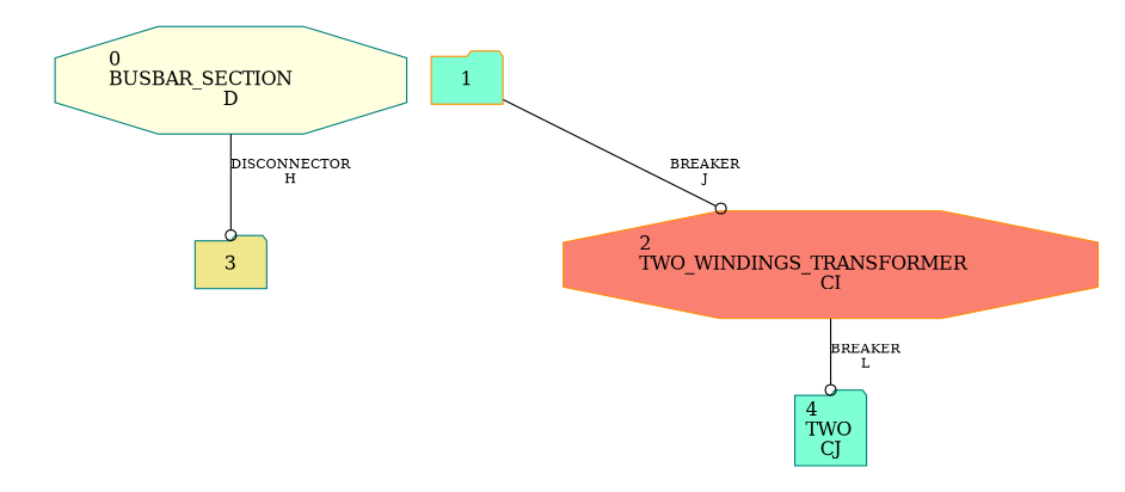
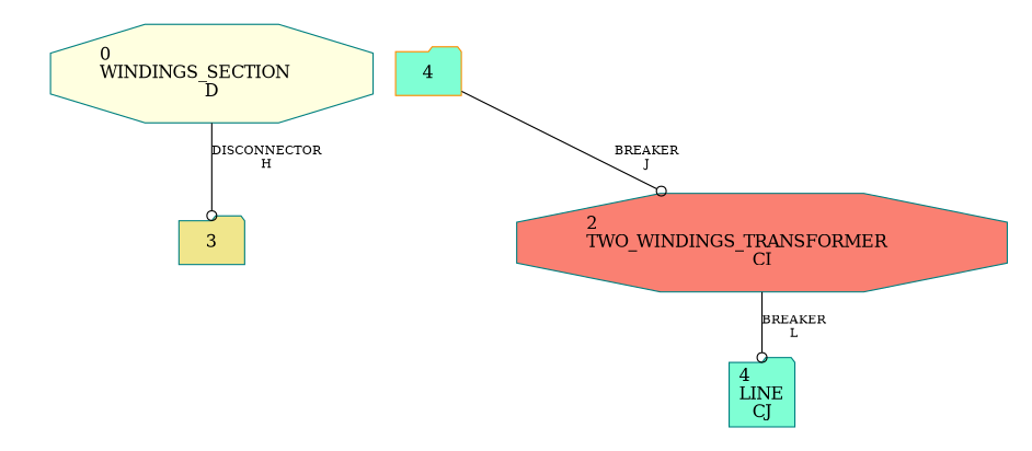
  digraph {
    compound=true
    node [shape=folder style=filled]
    edge [arrowhead=odot fontsize=10 style=solid]
    n1 [color=teal fillcolor=khaki label=3]
-   n2 [color=darkorange fillcolor=aquamarine label=1]
-   n3 [color=teal fillcolor=lightyellow label="0\lBUSBAR_SECTION\lD" shape=octagon]
+   n2 [color=darkorange fillcolor=aquamarine label=4]
+   n3 [color=teal fillcolor=lightyellow label="0\lWINDINGS_SECTION\lD" shape=octagon]
    cluster_c1 [shape=point style=invis]
-   n5 [color=darkorange fillcolor=salmon label="2\lTWO_WINDINGS_TRANSFORMER\lCI" shape=octagon]
+   n5 [color=teal fillcolor=salmon label="2\lTWO_WINDINGS_TRANSFORMER\lCI" shape=octagon]
    cluster_c4 [shape=point style=invis]
-   n7 [color=teal fillcolor=aquamarine label="4\lTWO\lCJ"]
+   n7 [color=teal fillcolor=aquamarine label="4\lLINE\lCJ"]
    cluster_c7 [shape=point style=invis]
    subgraph cluster_1 {
      pencolor=transparent
      n1
      n2
      n3
      cluster_c1
    }
    subgraph cluster_2 {
      pencolor=transparent
      n5
      cluster_c4
    }
    subgraph cluster_3 {
      pencolor=transparent
      n7
      cluster_c7
    }
    n2 -> n5 [label="BREAKER\lJ"]
    n3 -> n1 [label="DISCONNECTOR\lH"]
    n5 -> n7 [label="BREAKER\lL"]
  }
